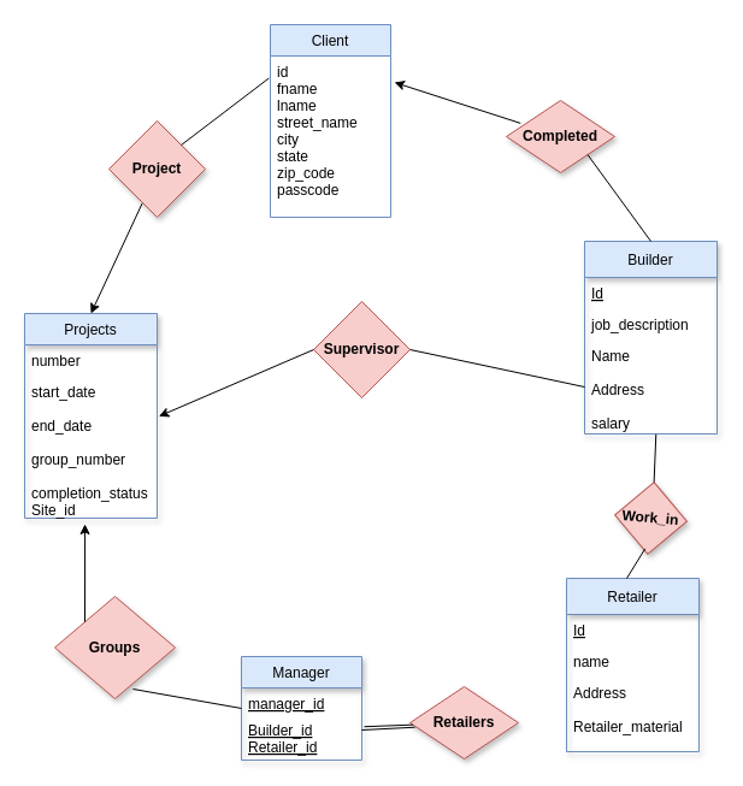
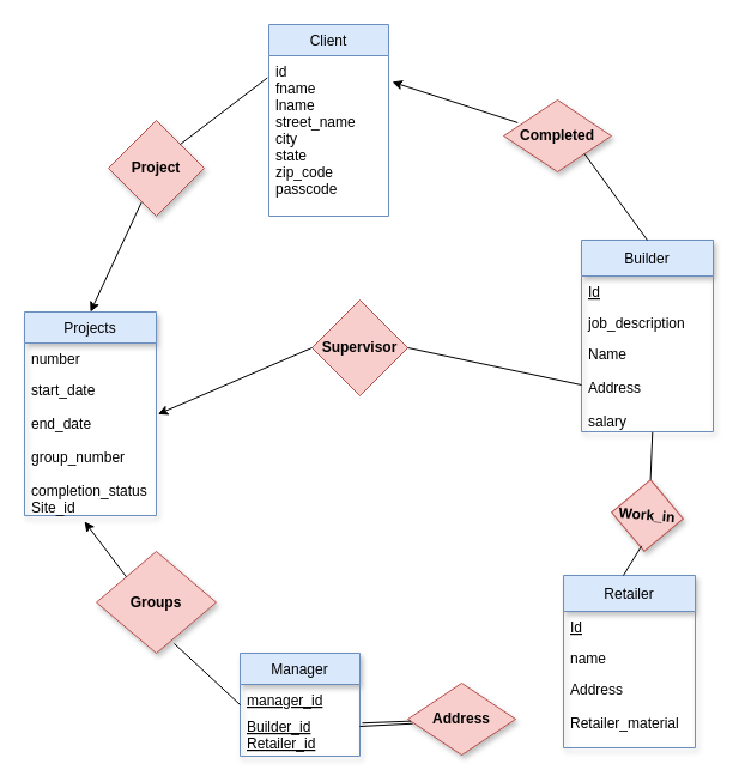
  <mxCell id="0" />
  <mxCell id="1" parent="0" />
  <mxCell id="2" value="Client" style="swimlane;fontStyle=0;childLayout=stackLayout;horizontal=1;startSize=26;fillColor=#dae8fc;horizontalStack=0;resizeParent=1;resizeParentMax=0;resizeLast=0;collapsible=1;marginBottom=0;strokeColor=#6c8ebf;" parent="1" vertex="1"><mxGeometry x="224" y="20" width="100" height="160" as="geometry" /></mxCell>
  <mxCell id="3" value="id&#10;fname&#10;lname&#10;street_name&#10;city&#10;state&#10;zip_code&#10;passcode" style="text;strokeColor=none;fillColor=none;align=left;verticalAlign=top;spacingLeft=4;spacingRight=4;overflow=hidden;rotatable=0;points=[[0,0.5],[1,0.5]];portConstraint=eastwest;shadow=1;fontStyle=0" parent="2" vertex="1"><mxGeometry y="26" width="100" height="134" as="geometry" /></mxCell>
  <mxCell id="4" value="Builder" style="swimlane;fontStyle=0;childLayout=stackLayout;horizontal=1;startSize=30;fillColor=#dae8fc;horizontalStack=0;resizeParent=1;resizeParentMax=0;resizeLast=0;collapsible=1;marginBottom=0;shadow=1;strokeColor=#6c8ebf;" parent="1" vertex="1"><mxGeometry x="485" y="200" width="110" height="160" as="geometry" /></mxCell>
  <mxCell id="5" value="Id" style="text;strokeColor=none;fillColor=none;align=left;verticalAlign=top;spacingLeft=4;spacingRight=4;overflow=hidden;rotatable=0;points=[[0,0.5],[1,0.5]];portConstraint=eastwest;shadow=1;fontStyle=4" parent="4" vertex="1"><mxGeometry y="30" width="110" height="26" as="geometry" /></mxCell>
  <mxCell id="6" value="job_description" style="text;strokeColor=none;fillColor=none;align=left;verticalAlign=top;spacingLeft=4;spacingRight=4;overflow=hidden;rotatable=0;points=[[0,0.5],[1,0.5]];portConstraint=eastwest;shadow=1;" parent="4" vertex="1"><mxGeometry y="56" width="110" height="26" as="geometry" /></mxCell>
  <mxCell id="7" value="Name&#10;&#10;Address&#10;&#10;salary&#10;&#10;" style="text;strokeColor=none;fillColor=none;align=left;verticalAlign=top;spacingLeft=4;spacingRight=4;overflow=hidden;rotatable=0;points=[[0,0.5],[1,0.5]];portConstraint=eastwest;shadow=1;" parent="4" vertex="1"><mxGeometry y="82" width="110" height="78" as="geometry" /></mxCell>
  <mxCell id="8" value="Retailer" style="swimlane;fontStyle=0;childLayout=stackLayout;horizontal=1;startSize=30;fillColor=#dae8fc;horizontalStack=0;resizeParent=1;resizeParentMax=0;resizeLast=0;collapsible=1;marginBottom=0;shadow=1;strokeColor=#6c8ebf;" parent="1" vertex="1"><mxGeometry x="470" y="480" width="110" height="144" as="geometry" /></mxCell>
  <mxCell id="9" value="Id" style="text;strokeColor=none;fillColor=none;align=left;verticalAlign=top;spacingLeft=4;spacingRight=4;overflow=hidden;rotatable=0;points=[[0,0.5],[1,0.5]];portConstraint=eastwest;shadow=1;fontStyle=4" parent="8" vertex="1"><mxGeometry y="30" width="110" height="26" as="geometry" /></mxCell>
  <mxCell id="10" value="name" style="text;strokeColor=none;fillColor=none;align=left;verticalAlign=top;spacingLeft=4;spacingRight=4;overflow=hidden;rotatable=0;points=[[0,0.5],[1,0.5]];portConstraint=eastwest;shadow=1;" parent="8" vertex="1"><mxGeometry y="56" width="110" height="26" as="geometry" /></mxCell>
  <mxCell id="11" value="Address&#10;&#10;Retailer_material&#10;&#10;" style="text;strokeColor=none;fillColor=none;align=left;verticalAlign=top;spacingLeft=4;spacingRight=4;overflow=hidden;rotatable=0;points=[[0,0.5],[1,0.5]];portConstraint=eastwest;shadow=1;" parent="8" vertex="1"><mxGeometry y="82" width="110" height="62" as="geometry" /></mxCell>
  <mxCell id="12" value="Manager" style="swimlane;fontStyle=0;childLayout=stackLayout;horizontal=1;startSize=26;fillColor=#dae8fc;horizontalStack=0;resizeParent=1;resizeParentMax=0;resizeLast=0;collapsible=1;marginBottom=0;shadow=1;strokeColor=#6c8ebf;" parent="1" vertex="1"><mxGeometry x="200" y="545" width="100" height="86" as="geometry" /></mxCell>
  <mxCell id="13" value="manager_id" style="text;strokeColor=none;fillColor=none;align=left;verticalAlign=top;spacingLeft=4;spacingRight=4;overflow=hidden;rotatable=0;points=[[0,0.5],[1,0.5]];portConstraint=eastwest;shadow=1;fontStyle=4" parent="12" vertex="1"><mxGeometry y="26" width="100" height="22" as="geometry" /></mxCell>
  <mxCell id="14" value="Builder_id&#10;Retailer_id" style="text;strokeColor=none;fillColor=none;align=left;verticalAlign=top;spacingLeft=4;spacingRight=4;overflow=hidden;rotatable=0;points=[[0,0.5],[1,0.5]];portConstraint=eastwest;shadow=1;fontStyle=4" parent="12" vertex="1"><mxGeometry y="48" width="100" height="38" as="geometry" /></mxCell>
- <mxCell id="15" value="&lt;b&gt;Retailers&lt;/b&gt;" style="rhombus;whiteSpace=wrap;html=1;shadow=1;fillColor=#f8cecc;strokeColor=#b85450;" parent="1" vertex="1"><mxGeometry x="340" y="570" width="90" height="60" as="geometry" /></mxCell>
- <mxCell id="16" value="&lt;b&gt;Groups&lt;/b&gt;" style="rhombus;whiteSpace=wrap;html=1;shadow=1;fillColor=#f8cecc;strokeColor=#b85450;" parent="1" vertex="1"><mxGeometry x="45" y="495" width="100" height="85" as="geometry" /></mxCell>
+ <mxCell id="15" value="&lt;b&gt;Address&lt;/b&gt;" style="rhombus;whiteSpace=wrap;html=1;shadow=1;fillColor=#f8cecc;strokeColor=#b85450;" parent="1" vertex="1"><mxGeometry x="340" y="570" width="90" height="60" as="geometry" /></mxCell>
+ <mxCell id="16" value="&lt;b&gt;Groups&lt;/b&gt;" style="rhombus;whiteSpace=wrap;html=1;shadow=1;fillColor=#f8cecc;strokeColor=#b85450;" parent="1" vertex="1"><mxGeometry x="80" y="460" width="100" height="85" as="geometry" /></mxCell>
  <mxCell id="17" value="&lt;b&gt;Project&lt;/b&gt;" style="rhombus;whiteSpace=wrap;html=1;shadow=1;fillColor=#f8cecc;strokeColor=#b85450;" parent="1" vertex="1"><mxGeometry x="90" y="100" width="80" height="80" as="geometry" /></mxCell>
  <mxCell id="18" value="&lt;b&gt;Completed&lt;/b&gt;" style="rhombus;whiteSpace=wrap;html=1;shadow=1;rotation=0;fillColor=#f8cecc;strokeColor=#b85450;" parent="1" vertex="1"><mxGeometry x="420" y="83" width="90" height="60" as="geometry" /></mxCell>
  <mxCell id="19" value="&lt;b&gt;Work_in&lt;/b&gt;" style="rhombus;whiteSpace=wrap;html=1;shadow=1;rotation=5;fillColor=#f8cecc;strokeColor=#b85450;" parent="1" vertex="1"><mxGeometry x="510" y="400" width="60" height="60" as="geometry" /></mxCell>
  <mxCell id="20" value="Projects" style="swimlane;fontStyle=0;childLayout=stackLayout;horizontal=1;startSize=26;fillColor=#dae8fc;horizontalStack=0;resizeParent=1;resizeParentMax=0;resizeLast=0;collapsible=1;marginBottom=0;shadow=1;strokeColor=#6c8ebf;" parent="1" vertex="1"><mxGeometry x="20" y="260" width="110" height="170" as="geometry" /></mxCell>
  <mxCell id="21" value="number" style="text;strokeColor=none;fillColor=none;align=left;verticalAlign=top;spacingLeft=4;spacingRight=4;overflow=hidden;rotatable=0;points=[[0,0.5],[1,0.5]];portConstraint=eastwest;shadow=1;" parent="20" vertex="1"><mxGeometry y="26" width="110" height="26" as="geometry" /></mxCell>
  <mxCell id="22" value="start_date&#10;&#10;end_date&#10;&#10;group_number&#10;&#10;completion_status&#10;Site_id" style="text;strokeColor=none;fillColor=none;align=left;verticalAlign=top;spacingLeft=4;spacingRight=4;overflow=hidden;rotatable=0;points=[[0,0.5],[1,0.5]];portConstraint=eastwest;shadow=1;" parent="20" vertex="1"><mxGeometry y="52" width="110" height="118" as="geometry" /></mxCell>
  <mxCell id="23" value="" style="endArrow=none;html=1;rounded=0;entryX=1;entryY=0;entryDx=0;entryDy=0;exitX=-0.012;exitY=0.138;exitDx=0;exitDy=0;exitPerimeter=0;" parent="1" source="3" target="17" edge="1"><mxGeometry width="50" height="50" relative="1" as="geometry"><mxPoint x="250" y="100" as="sourcePoint" /><mxPoint x="450" y="270" as="targetPoint" /></mxGeometry></mxCell>
  <mxCell id="24" value="" style="endArrow=classic;html=1;rounded=0;exitX=0.344;exitY=0.858;exitDx=0;exitDy=0;entryX=0.5;entryY=0;entryDx=0;entryDy=0;exitPerimeter=0;" parent="1" source="17" target="20" edge="1"><mxGeometry width="50" height="50" relative="1" as="geometry"><mxPoint x="400" y="320" as="sourcePoint" /><mxPoint x="450" y="270" as="targetPoint" /></mxGeometry></mxCell>
  <mxCell id="25" value="" style="endArrow=classic;html=1;rounded=0;exitX=0;exitY=0;exitDx=0;exitDy=0;entryX=0.455;entryY=1.042;entryDx=0;entryDy=0;entryPerimeter=0;" parent="1" source="16" target="22" edge="1"><mxGeometry width="50" height="50" relative="1" as="geometry"><mxPoint x="300" y="420" as="sourcePoint" /><mxPoint x="350" y="370" as="targetPoint" /></mxGeometry></mxCell>
  <mxCell id="26" value="" style="endArrow=none;html=1;rounded=0;entryX=0.65;entryY=0.906;entryDx=0;entryDy=0;entryPerimeter=0;exitX=0;exitY=0.5;exitDx=0;exitDy=0;" parent="1" source="12" target="16" edge="1"><mxGeometry width="50" height="50" relative="1" as="geometry"><mxPoint x="210" y="620" as="sourcePoint" /><mxPoint x="350" y="370" as="targetPoint" /></mxGeometry></mxCell>
  <mxCell id="27" value="" style="endArrow=none;html=1;rounded=0;entryX=1.02;entryY=0.269;entryDx=0;entryDy=0;entryPerimeter=0;" parent="1" source="15" target="14" edge="1"><mxGeometry width="50" height="50" relative="1" as="geometry"><mxPoint x="450" y="650" as="sourcePoint" /><mxPoint x="294" y="672.994" as="targetPoint" /></mxGeometry></mxCell>
  <mxCell id="28" value="" style="endArrow=none;html=1;rounded=0;exitX=0.5;exitY=0;exitDx=0;exitDy=0;entryX=0.539;entryY=1.005;entryDx=0;entryDy=0;entryPerimeter=0;" parent="1" source="19" target="7" edge="1"><mxGeometry width="50" height="50" relative="1" as="geometry"><mxPoint x="300" y="420" as="sourcePoint" /><mxPoint x="350" y="370" as="targetPoint" /></mxGeometry></mxCell>
  <mxCell id="29" value="" style="endArrow=none;html=1;rounded=0;exitX=0.5;exitY=0;exitDx=0;exitDy=0;entryX=1;entryY=1;entryDx=0;entryDy=0;" parent="1" source="4" target="18" edge="1"><mxGeometry width="50" height="50" relative="1" as="geometry"><mxPoint x="300" y="420" as="sourcePoint" /><mxPoint x="350" y="370" as="targetPoint" /></mxGeometry></mxCell>
  <mxCell id="30" value="" style="endArrow=classic;html=1;rounded=0;exitX=0.131;exitY=0.315;exitDx=0;exitDy=0;exitPerimeter=0;entryX=1.03;entryY=0.164;entryDx=0;entryDy=0;entryPerimeter=0;" parent="1" source="18" target="3" edge="1"><mxGeometry width="50" height="50" relative="1" as="geometry"><mxPoint x="300" y="420" as="sourcePoint" /><mxPoint x="350" y="370" as="targetPoint" /></mxGeometry></mxCell>
  <mxCell id="31" value="" style="endArrow=none;html=1;rounded=0;exitX=0.457;exitY=0.928;exitDx=0;exitDy=0;exitPerimeter=0;" parent="1" source="19" edge="1"><mxGeometry width="50" height="50" relative="1" as="geometry"><mxPoint x="502.405" y="380.831" as="sourcePoint" /><mxPoint x="520" y="480" as="targetPoint" /></mxGeometry></mxCell>
  <mxCell id="32" value="&lt;b&gt;Supervisor&lt;/b&gt;" style="rhombus;whiteSpace=wrap;html=1;rotation=0;fillColor=#f8cecc;strokeColor=#b85450;" parent="1" vertex="1"><mxGeometry x="260" y="250" width="80" height="80" as="geometry" /></mxCell>
  <mxCell id="33" value="" style="endArrow=classic;html=1;rounded=0;exitX=0;exitY=0.5;exitDx=0;exitDy=0;entryX=1.013;entryY=0.283;entryDx=0;entryDy=0;entryPerimeter=0;" parent="1" source="32" target="22" edge="1"><mxGeometry width="50" height="50" relative="1" as="geometry"><mxPoint x="370" y="470" as="sourcePoint" /><mxPoint x="420" y="420" as="targetPoint" /></mxGeometry></mxCell>
  <mxCell id="34" value="" style="endArrow=none;html=1;rounded=0;exitX=1;exitY=0.5;exitDx=0;exitDy=0;entryX=0;entryY=0.5;entryDx=0;entryDy=0;" parent="1" source="32" target="7" edge="1"><mxGeometry width="50" height="50" relative="1" as="geometry"><mxPoint x="370" y="470" as="sourcePoint" /><mxPoint x="420" y="420" as="targetPoint" /></mxGeometry></mxCell>
  <mxCell id="35" value="" style="endArrow=none;html=1;rounded=0;entryX=0.046;entryY=0.562;entryDx=0;entryDy=0;entryPerimeter=0;" parent="1" target="15" edge="1"><mxGeometry width="50" height="50" relative="1" as="geometry"><mxPoint x="300" y="606" as="sourcePoint" /><mxPoint x="350" y="600" as="targetPoint" /></mxGeometry></mxCell>
